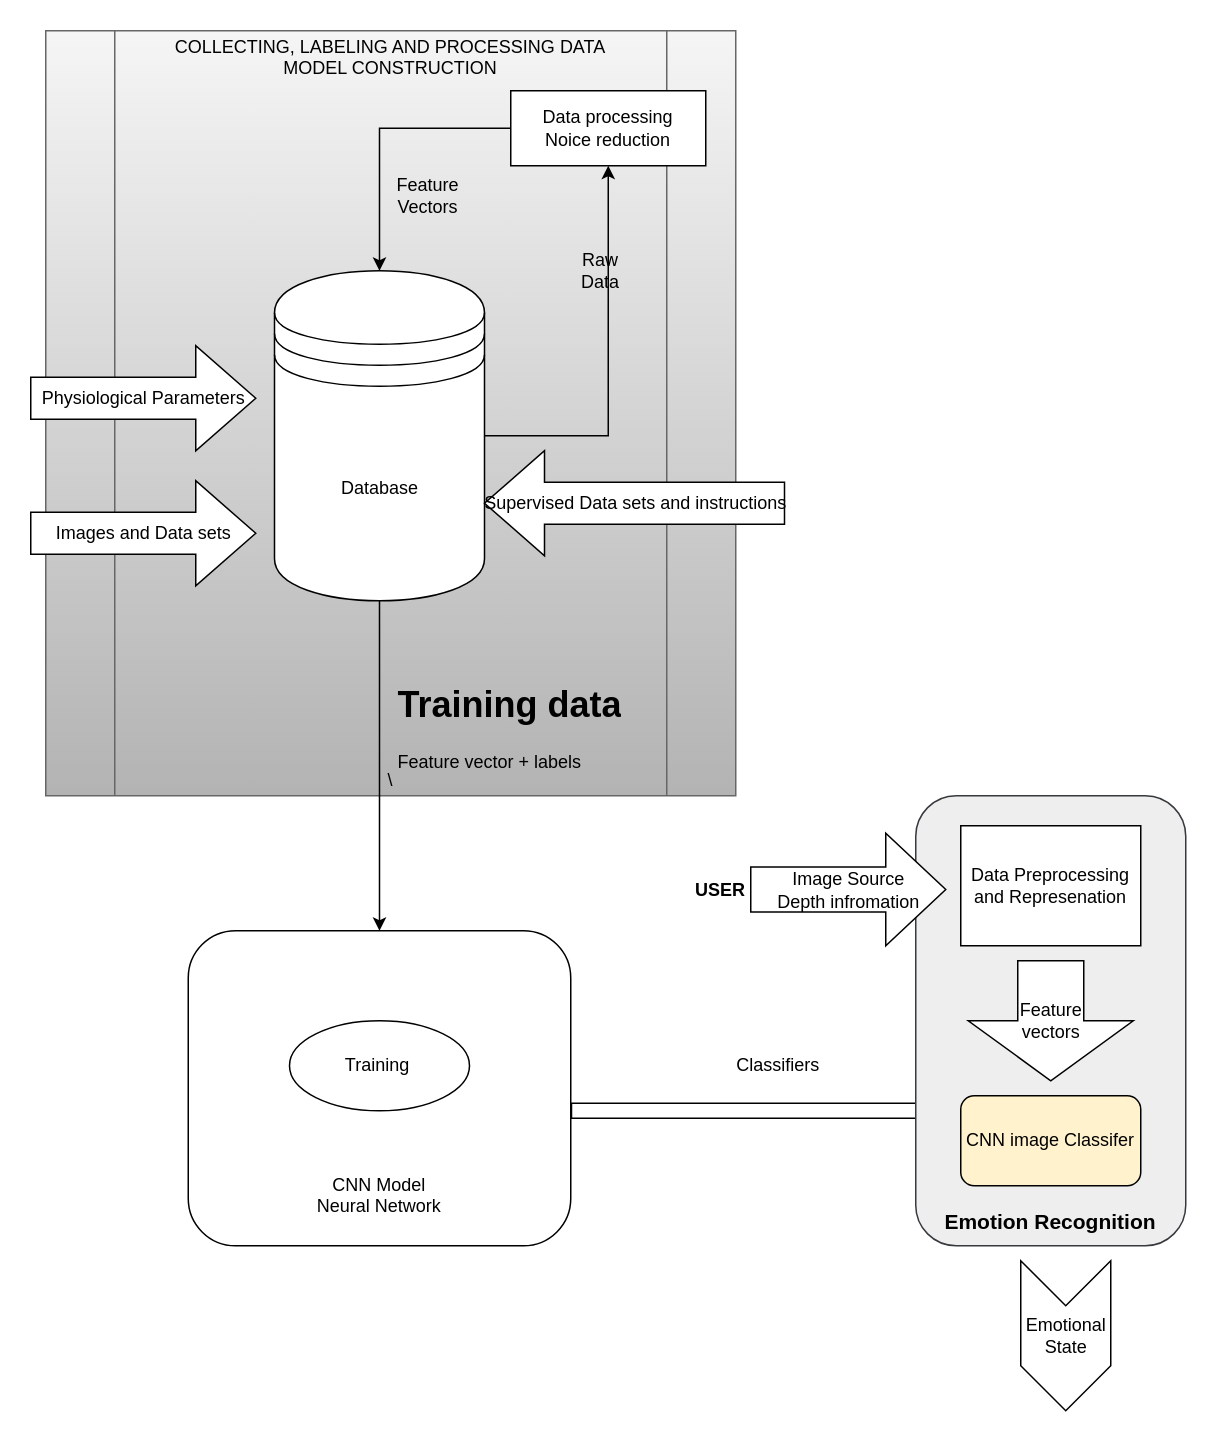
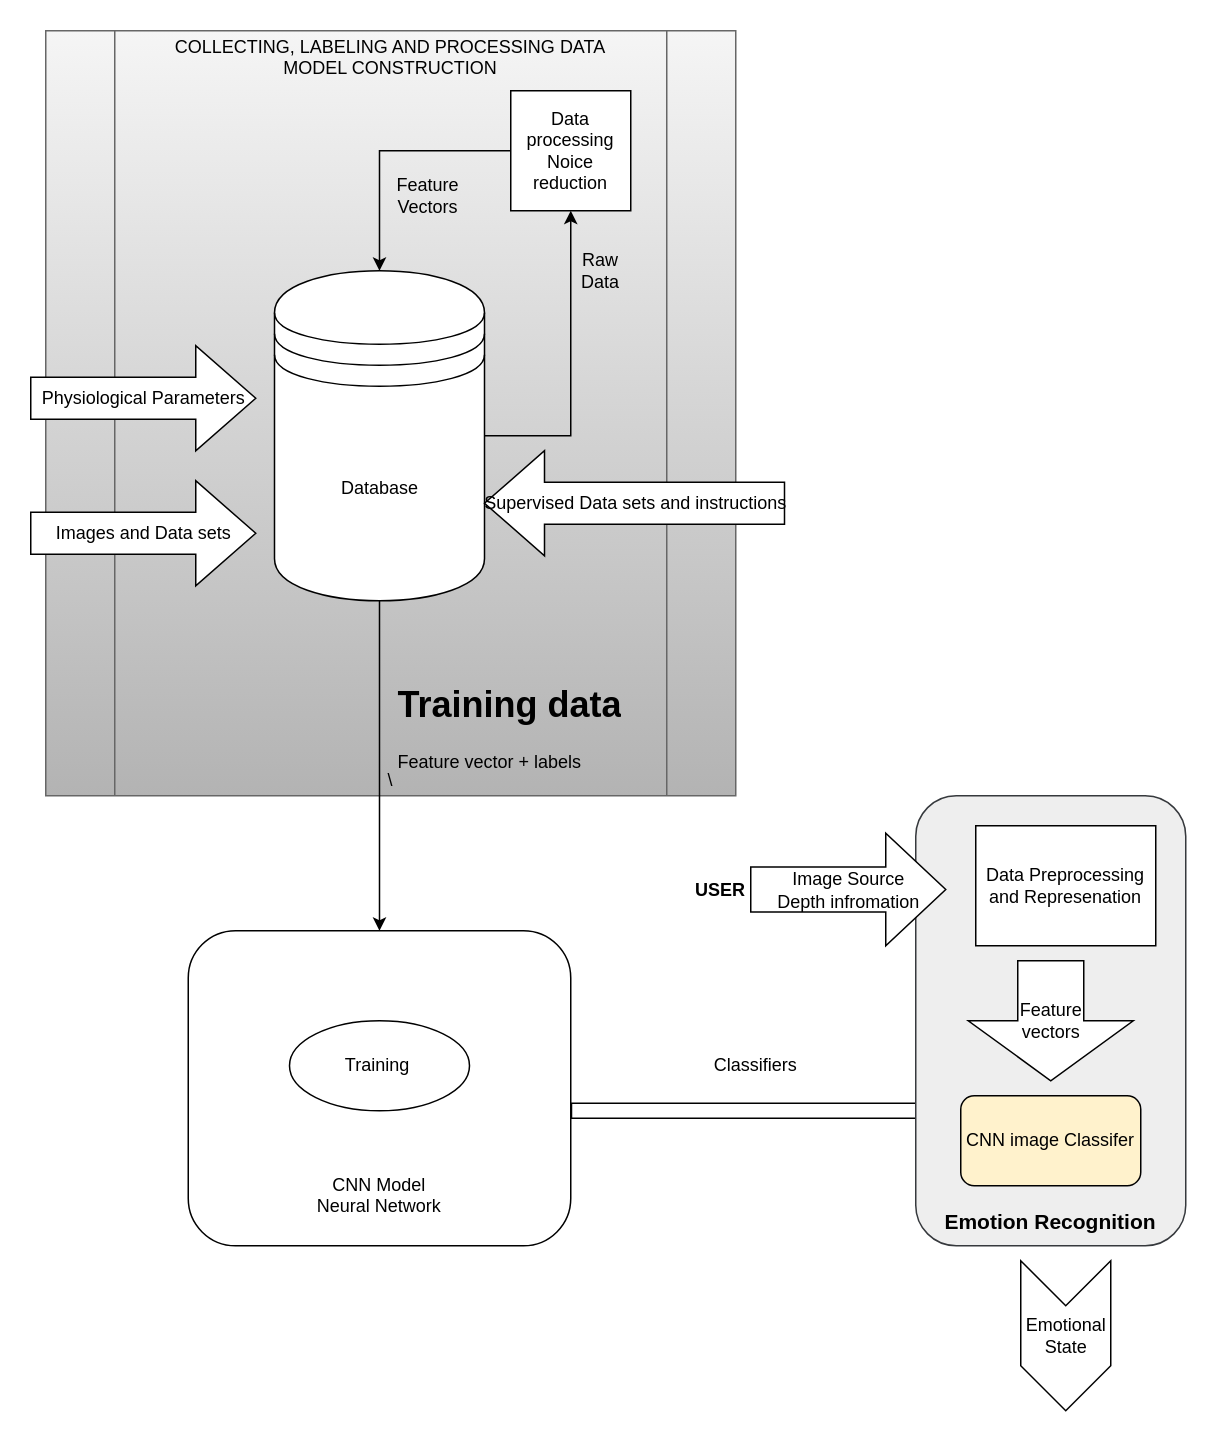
  <mxCell id="0" />
  <mxCell id="1" parent="0" />
  <mxCell id="2" value="COLLECTING, LABELING AND PROCESSING DATA&lt;br&gt;MODEL CONSTRUCTION&lt;br&gt;&lt;br&gt;&lt;br&gt;&lt;br&gt;&lt;br&gt;&lt;br&gt;&lt;br&gt;&lt;br&gt;&lt;br&gt;&lt;br&gt;&lt;br&gt;&lt;br&gt;&lt;br&gt;&lt;br&gt;&lt;br&gt;&lt;br&gt;&lt;br&gt;&lt;br&gt;&lt;br&gt;&lt;br&gt;&lt;br&gt;&lt;br&gt;&lt;br&gt;&lt;br&gt;&lt;br&gt;&lt;br&gt;&lt;br&gt;&lt;br&gt;&lt;br&gt;&lt;br&gt;&lt;br&gt;&lt;br&gt;&lt;br&gt;\" style="shape=process;whiteSpace=wrap;html=1;backgroundOutline=1;fillColor=#f5f5f5;strokeColor=#666666;gradientColor=#b3b3b3;" vertex="1" parent="1"><mxGeometry x="30" y="20" width="460" height="510" as="geometry" /></mxCell>
  <mxCell id="3" style="edgeStyle=orthogonalEdgeStyle;rounded=0;orthogonalLoop=1;jettySize=auto;html=1;entryX=0.5;entryY=1;entryDx=0;entryDy=0;" edge="1" parent="1" source="5" target="7"><mxGeometry relative="1" as="geometry" /></mxCell>
  <mxCell id="4" style="edgeStyle=orthogonalEdgeStyle;rounded=0;orthogonalLoop=1;jettySize=auto;html=1;entryX=0.5;entryY=0;entryDx=0;entryDy=0;" edge="1" parent="1" source="5" target="14"><mxGeometry relative="1" as="geometry" /></mxCell>
  <mxCell id="5" value="Database" style="shape=datastore;whiteSpace=wrap;html=1;direction=east;" vertex="1" parent="1"><mxGeometry x="182.5" y="180" width="140" height="220" as="geometry" /></mxCell>
  <mxCell id="6" style="edgeStyle=orthogonalEdgeStyle;rounded=0;orthogonalLoop=1;jettySize=auto;html=1;exitX=0;exitY=0.5;exitDx=0;exitDy=0;entryX=0.5;entryY=0;entryDx=0;entryDy=0;" edge="1" parent="1" source="7" target="5"><mxGeometry relative="1" as="geometry" /></mxCell>
- <mxCell id="7" value="Data processing&lt;br&gt;Noice reduction" style="whiteSpace=wrap;html=1;aspect=fixed;" vertex="1" parent="1"><mxGeometry x="340" y="60" width="130" height="50" as="geometry" /></mxCell>
+ <mxCell id="7" value="Data processing&lt;br&gt;Noice reduction" style="whiteSpace=wrap;html=1;aspect=fixed;" vertex="1" parent="1"><mxGeometry x="340" y="60" width="80" height="80" as="geometry" /></mxCell>
  <mxCell id="8" value="Physiological Parameters" style="html=1;shadow=0;dashed=0;align=center;verticalAlign=middle;shape=mxgraph.arrows2.arrow;dy=0.6;dx=40;notch=0;" vertex="1" parent="1"><mxGeometry x="20" y="230" width="150" height="70" as="geometry" /></mxCell>
  <mxCell id="9" value="Images and Data sets" style="html=1;shadow=0;dashed=0;align=center;verticalAlign=middle;shape=mxgraph.arrows2.arrow;dy=0.6;dx=40;notch=0;" vertex="1" parent="1"><mxGeometry x="20" y="320" width="150" height="70" as="geometry" /></mxCell>
  <mxCell id="10" value="Raw Data" style="text;html=1;strokeColor=none;fillColor=none;align=center;verticalAlign=middle;whiteSpace=wrap;rounded=0;" vertex="1" parent="1"><mxGeometry x="380" y="170" width="40" height="20" as="geometry" /></mxCell>
  <mxCell id="11" value="Feature Vectors" style="text;html=1;strokeColor=none;fillColor=none;align=center;verticalAlign=middle;whiteSpace=wrap;rounded=0;" vertex="1" parent="1"><mxGeometry x="265" y="120" width="40" height="20" as="geometry" /></mxCell>
  <mxCell id="12" value="Supervised Data sets and instructions" style="html=1;shadow=0;dashed=0;align=center;verticalAlign=middle;shape=mxgraph.arrows2.arrow;dy=0.6;dx=40;flipH=1;notch=0;" vertex="1" parent="1"><mxGeometry x="322.5" y="300" width="200" height="70" as="geometry" /></mxCell>
  <mxCell id="13" style="edgeStyle=orthogonalEdgeStyle;rounded=0;orthogonalLoop=1;jettySize=auto;html=1;jumpStyle=none;shape=flexArrow;" edge="1" parent="1" source="14" target="22"><mxGeometry relative="1" as="geometry"><Array as="points"><mxPoint x="580" y="740" /><mxPoint x="580" y="740" /></Array></mxGeometry></mxCell>
  <mxCell id="14" value="&lt;br&gt;&lt;br&gt;&lt;br&gt;&lt;br&gt;&lt;br&gt;&lt;br&gt;&lt;br&gt;&lt;br&gt;&lt;br&gt;&lt;br&gt;CNN Model&lt;br&gt;Neural Network" style="rounded=1;whiteSpace=wrap;html=1;" vertex="1" parent="1"><mxGeometry x="125" y="620" width="255" height="210" as="geometry" /></mxCell>
  <mxCell id="15" value="Training&amp;nbsp;" style="ellipse;whiteSpace=wrap;html=1;" vertex="1" parent="1"><mxGeometry x="192.5" y="680" width="120" height="60" as="geometry" /></mxCell>
  <mxCell id="16" value="&lt;h1&gt;Training data&lt;/h1&gt;&lt;div&gt;Feature vector + labels&lt;/div&gt;" style="text;html=1;strokeColor=none;fillColor=none;spacing=5;spacingTop=-20;whiteSpace=wrap;overflow=hidden;rounded=0;" vertex="1" parent="1"><mxGeometry x="260" y="450" width="180" height="90" as="geometry" /></mxCell>
  <mxCell id="17" value="&lt;b style=&quot;font-size: 14px&quot;&gt;&lt;br&gt;&lt;br&gt;&lt;br&gt;&lt;br&gt;&lt;br&gt;&lt;br&gt;&lt;br&gt;&lt;br&gt;&lt;br&gt;&lt;br&gt;&lt;br&gt;&lt;br&gt;&lt;br&gt;&lt;br&gt;&lt;br&gt;&lt;br&gt;Emotion Recognition&lt;/b&gt;" style="rounded=1;whiteSpace=wrap;html=1;fillColor=#eeeeee;strokeColor=#36393d;" vertex="1" parent="1"><mxGeometry x="610" y="530" width="180" height="300" as="geometry" /></mxCell>
- <mxCell id="18" value="Data Preprocessing and Represenation" style="rounded=0;whiteSpace=wrap;html=1;" vertex="1" parent="1"><mxGeometry x="640" y="550" width="120" height="80" as="geometry" /></mxCell>
+ <mxCell id="18" value="Data Preprocessing and Represenation" style="rounded=0;whiteSpace=wrap;html=1;" vertex="1" parent="1"><mxGeometry x="650" y="550" width="120" height="80" as="geometry" /></mxCell>
  <mxCell id="19" value="Image Source&lt;br&gt;Depth infromation" style="html=1;shadow=0;dashed=0;align=center;verticalAlign=middle;shape=mxgraph.arrows2.arrow;dy=0.6;dx=40;notch=0;" vertex="1" parent="1"><mxGeometry x="500" y="555" width="130" height="75" as="geometry" /></mxCell>
  <mxCell id="20" value="&lt;b&gt;USER&lt;/b&gt;" style="text;html=1;strokeColor=none;fillColor=none;align=center;verticalAlign=middle;whiteSpace=wrap;rounded=0;" vertex="1" parent="1"><mxGeometry x="460" y="582.5" width="40" height="20" as="geometry" /></mxCell>
  <mxCell id="21" value="Feature&lt;br&gt;vectors" style="html=1;shadow=0;dashed=0;align=center;verticalAlign=middle;shape=mxgraph.arrows2.arrow;dy=0.6;dx=40;direction=south;notch=0;" vertex="1" parent="1"><mxGeometry x="645" y="640" width="110" height="80" as="geometry" /></mxCell>
  <mxCell id="22" value="CNN image Classifer" style="rounded=1;whiteSpace=wrap;html=1;fillColor=#fff2cc;" vertex="1" parent="1"><mxGeometry x="640" y="730" width="120" height="60" as="geometry" /></mxCell>
- <mxCell id="23" value="Classifiers" style="text;html=1;align=center;verticalAlign=middle;resizable=0;points=[];autosize=1;" vertex="1" parent="1"><mxGeometry x="482.5" y="700" width="70" height="20" as="geometry" /></mxCell>
+ <mxCell id="23" value="Classifiers" style="text;html=1;align=center;verticalAlign=middle;resizable=0;points=[];autosize=1;" vertex="1" parent="1"><mxGeometry x="467.5" y="700" width="70" height="20" as="geometry" /></mxCell>
  <mxCell id="24" value="Emotional&lt;br&gt;State" style="html=1;shadow=0;dashed=0;align=center;verticalAlign=middle;shape=mxgraph.arrows2.arrow;dy=0;dx=30;notch=30;direction=south;" vertex="1" parent="1"><mxGeometry x="680" y="840" width="60" height="100" as="geometry" /></mxCell>
